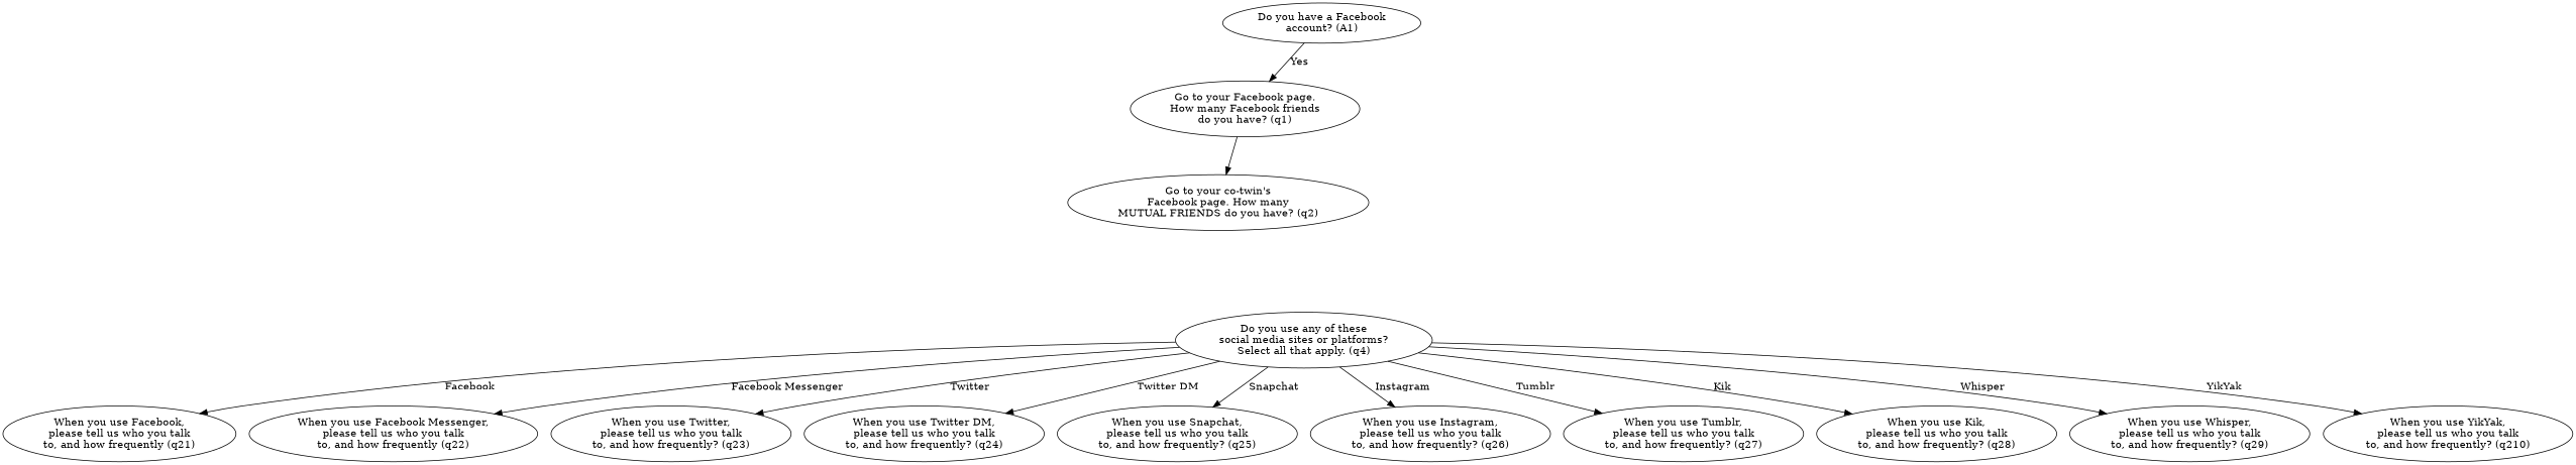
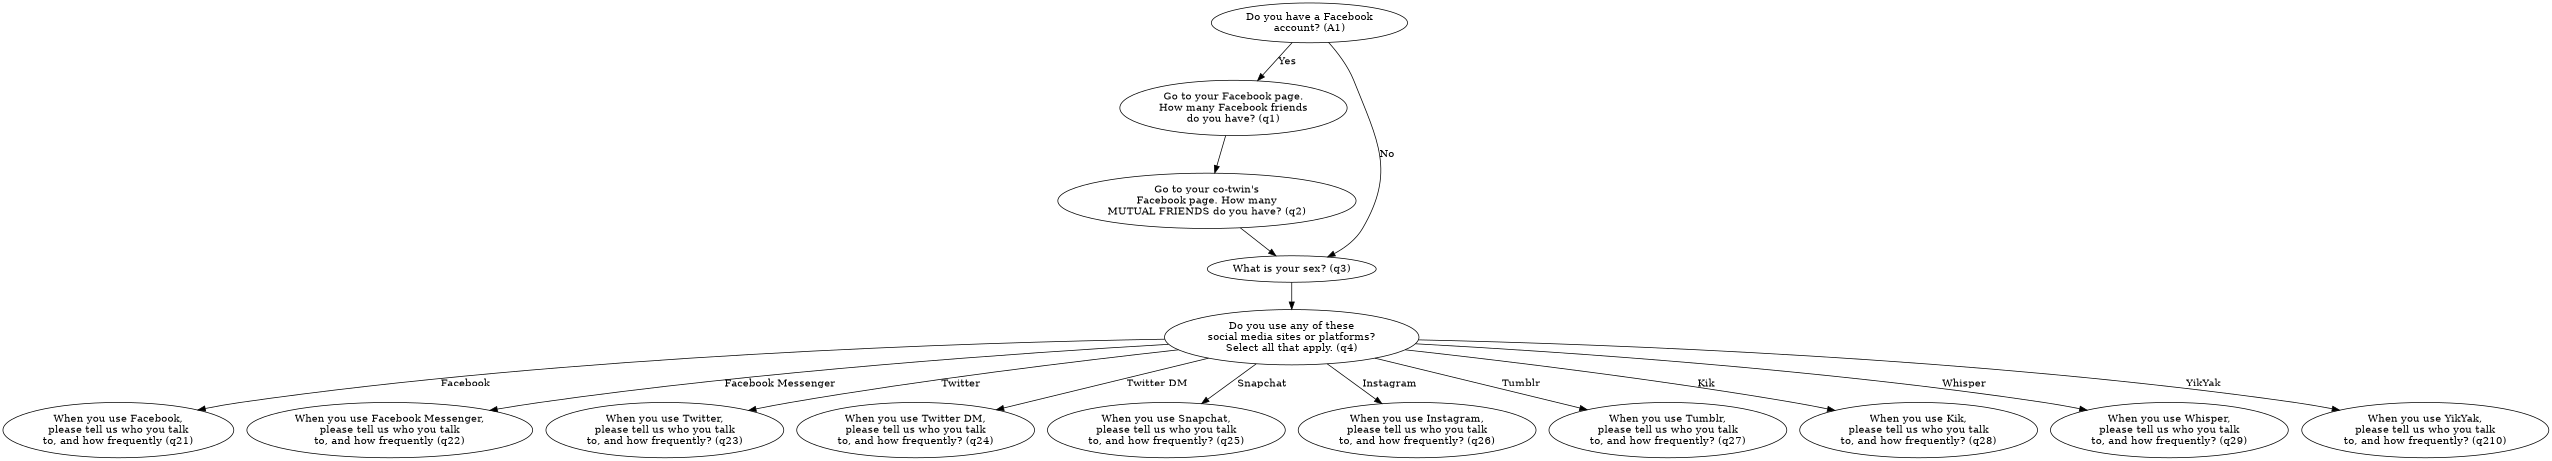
  digraph {
    n1 [label="Do you have a Facebook\naccount? (A1)"]
    n2 [label="Go to your Facebook page.\nHow many Facebook friends\ndo you have? (q1)"]
+   n3 [label="What is your sex? (q3)"]
    n4 [label="Go to your co-twin's\nFacebook page. How many\nMUTUAL FRIENDS do you have? (q2)"]
    n5 [label="Do you use any of these\nsocial media sites or platforms?\nSelect all that apply. (q4)"]
    n6 [label="When you use Facebook,\nplease tell us who you talk\nto, and how frequently (q21)"]
    n7 [label="When you use Facebook Messenger,\nplease tell us who you talk\nto, and how frequently (q22)"]
    n8 [label="When you use Twitter,\nplease tell us who you talk\nto, and how frequently? (q23)"]
    n9 [label="When you use Twitter DM,\nplease tell us who you talk\nto, and how frequently? (q24)"]
    n10 [label="When you use Snapchat,\nplease tell us who you talk\nto, and how frequently? (q25)"]
    n11 [label="When you use Instagram,\nplease tell us who you talk\nto, and how frequently? (q26)"]
    n12 [label="When you use Tumblr,\nplease tell us who you talk\nto, and how frequently? (q27)"]
    n13 [label="When you use Kik,\nplease tell us who you talk\nto, and how frequently? (q28)"]
    n14 [label="When you use Whisper,\nplease tell us who you talk\nto, and how frequently? (q29)"]
    n15 [label="When you use YikYak,\nplease tell us who you talk\nto, and how frequently? (q210)"]
    n1 -> n2 [label=Yes]
+   n1 -> n3 [label=No]
    n2 -> n4
+   n3 -> n5
+   n4 -> n3
    n5 -> n6 [label=Facebook]
    n5 -> n7 [label="Facebook Messenger"]
    n5 -> n8 [label=Twitter]
    n5 -> n9 [label="Twitter DM"]
    n5 -> n10 [label=Snapchat]
    n5 -> n11 [label=Instagram]
    n5 -> n12 [label=Tumblr]
    n5 -> n13 [label=Kik]
    n5 -> n14 [label=Whisper]
    n5 -> n15 [label=YikYak]
  }
